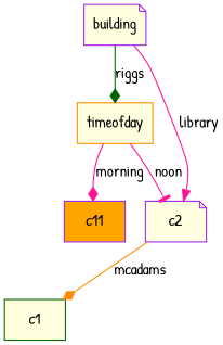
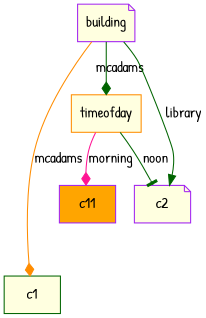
  digraph {
    fontname="Patrick Hand"
    node [color=purple fillcolor=lightyellow fontname="Patrick Hand" shape=box style=filled]
    edge [arrowhead=diamond color=darkgreen fontname="Patrick Hand"]
    building [shape=note]
    c1 [color=darkgreen]
    timeofday [color=darkorange]
    c2 [shape=note]
    c11 [fillcolor=orange]
-   c2 -> c1 [color=darkorange label=mcadams]
-   building -> timeofday [label=riggs]
-   building -> c2 [arrowhead=normal color=deeppink label=library]
-   timeofday -> c2 [arrowhead=tee color=deeppink label=noon]
+   building -> c1 [color=darkorange label=mcadams]
+   building -> timeofday [label=mcadams]
+   building -> c2 [arrowhead=normal label=library]
+   timeofday -> c2 [arrowhead=tee label=noon]
    timeofday -> c11 [color=deeppink label=morning]
  }
